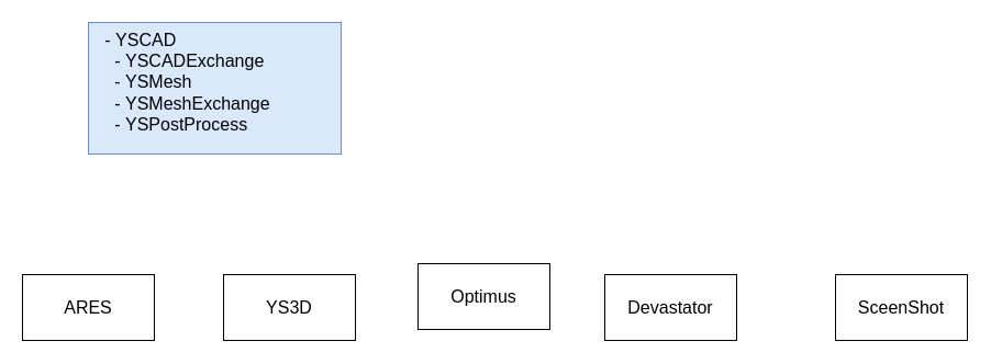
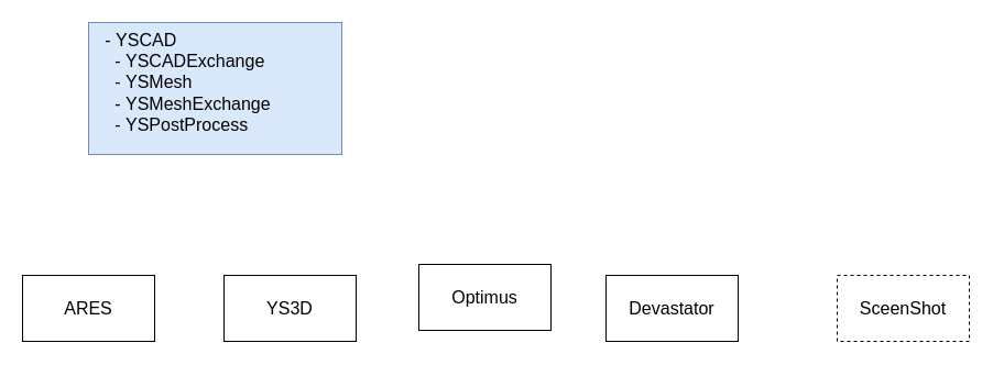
  <mxCell id="0" />
  <mxCell id="1" parent="0" />
  <mxCell id="2" value="&amp;nbsp;&amp;nbsp;&amp;nbsp;-&amp;nbsp;YSCAD&lt;br&gt;&amp;nbsp;&amp;nbsp;&amp;nbsp;&amp;nbsp;&amp;nbsp;-&amp;nbsp;YSCADExchange&lt;br&gt;&amp;nbsp;&amp;nbsp;&amp;nbsp;&amp;nbsp;&amp;nbsp;-&amp;nbsp;YSMesh&lt;br&gt;&amp;nbsp;&amp;nbsp;&amp;nbsp;&amp;nbsp;&amp;nbsp;-&amp;nbsp;YSMeshExchange&lt;br&gt;&amp;nbsp;&amp;nbsp;&amp;nbsp;&amp;nbsp;&amp;nbsp;-&amp;nbsp;YSPostProcess" style="text;whiteSpace=wrap;html=1;fillColor=#dae8fc;strokeColor=#6c8ebf;fontSize=16;" vertex="1" parent="1"><mxGeometry x="80" y="20" width="230" height="120" as="geometry" /></mxCell>
  <mxCell id="3" value="ARES" style="rounded=0;whiteSpace=wrap;html=1;fontSize=16;" vertex="1" parent="1"><mxGeometry x="20" y="250" width="120" height="60" as="geometry" /></mxCell>
  <mxCell id="4" value="YS3D" style="rounded=0;whiteSpace=wrap;html=1;fontSize=16;" vertex="1" parent="1"><mxGeometry x="203" y="250" width="120" height="60" as="geometry" /></mxCell>
  <mxCell id="5" value="Optimus" style="rounded=0;whiteSpace=wrap;html=1;fontSize=16;" vertex="1" parent="1"><mxGeometry x="380" y="240" width="120" height="60" as="geometry" /></mxCell>
  <mxCell id="6" value="Devastator" style="rounded=0;whiteSpace=wrap;html=1;fontSize=16;" vertex="1" parent="1"><mxGeometry x="550" y="250" width="120" height="60" as="geometry" /></mxCell>
- <mxCell id="7" value="SceenShot" style="rounded=0;whiteSpace=wrap;html=1;fontSize=16;" vertex="1" parent="1"><mxGeometry x="760" y="250" width="120" height="60" as="geometry" /></mxCell>
+ <mxCell id="7" value="SceenShot" style="rounded=0;whiteSpace=wrap;html=1;fontSize=16;dashed=1;" vertex="1" parent="1"><mxGeometry x="760" y="250" width="120" height="60" as="geometry" /></mxCell>
